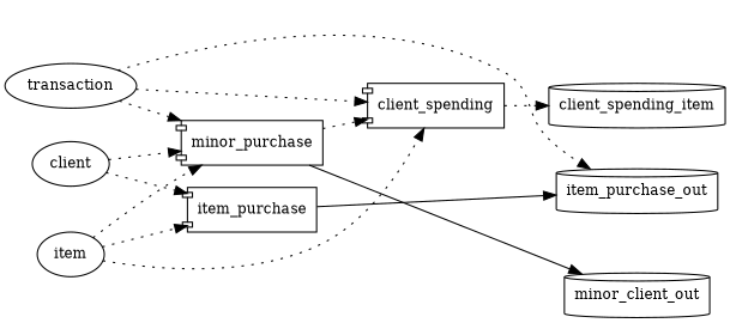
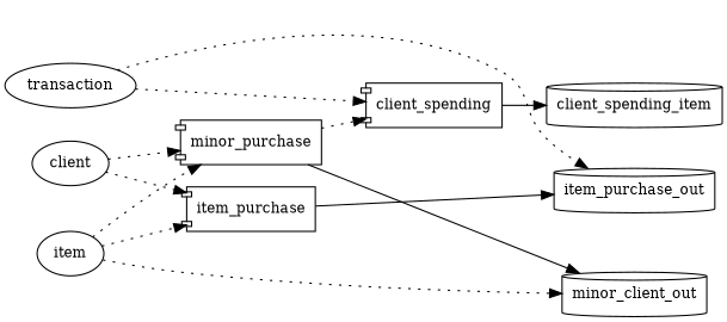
  digraph {
    rankdir=LR
    node [fontsize=12]
    edge [style=dotted]
    client
    item
    transaction
    n4 [label=client_spending_item shape=cylinder]
    item_purchase_out [shape=cylinder]
    n6 [label=minor_client_out shape=cylinder]
    item_purchase [shape=component]
    minor_purchase [shape=component]
    client_spending [shape=component]
    subgraph sub_1 {
      rank=same
      client
      item
      transaction
    }
    subgraph sub_2 {
      rank=same
      n4
      item_purchase_out
      n6
    }
    client -> item_purchase
    client -> minor_purchase
    item -> item_purchase
    item -> minor_purchase
-   item -> client_spending
+   item -> n6
    transaction -> item_purchase_out
-   transaction -> minor_purchase
    transaction -> client_spending
    item_purchase -> item_purchase_out [style=""]
    minor_purchase -> n6 [style=""]
    minor_purchase -> client_spending
-   client_spending -> n4
+   client_spending -> n4 [style=""]
  }
